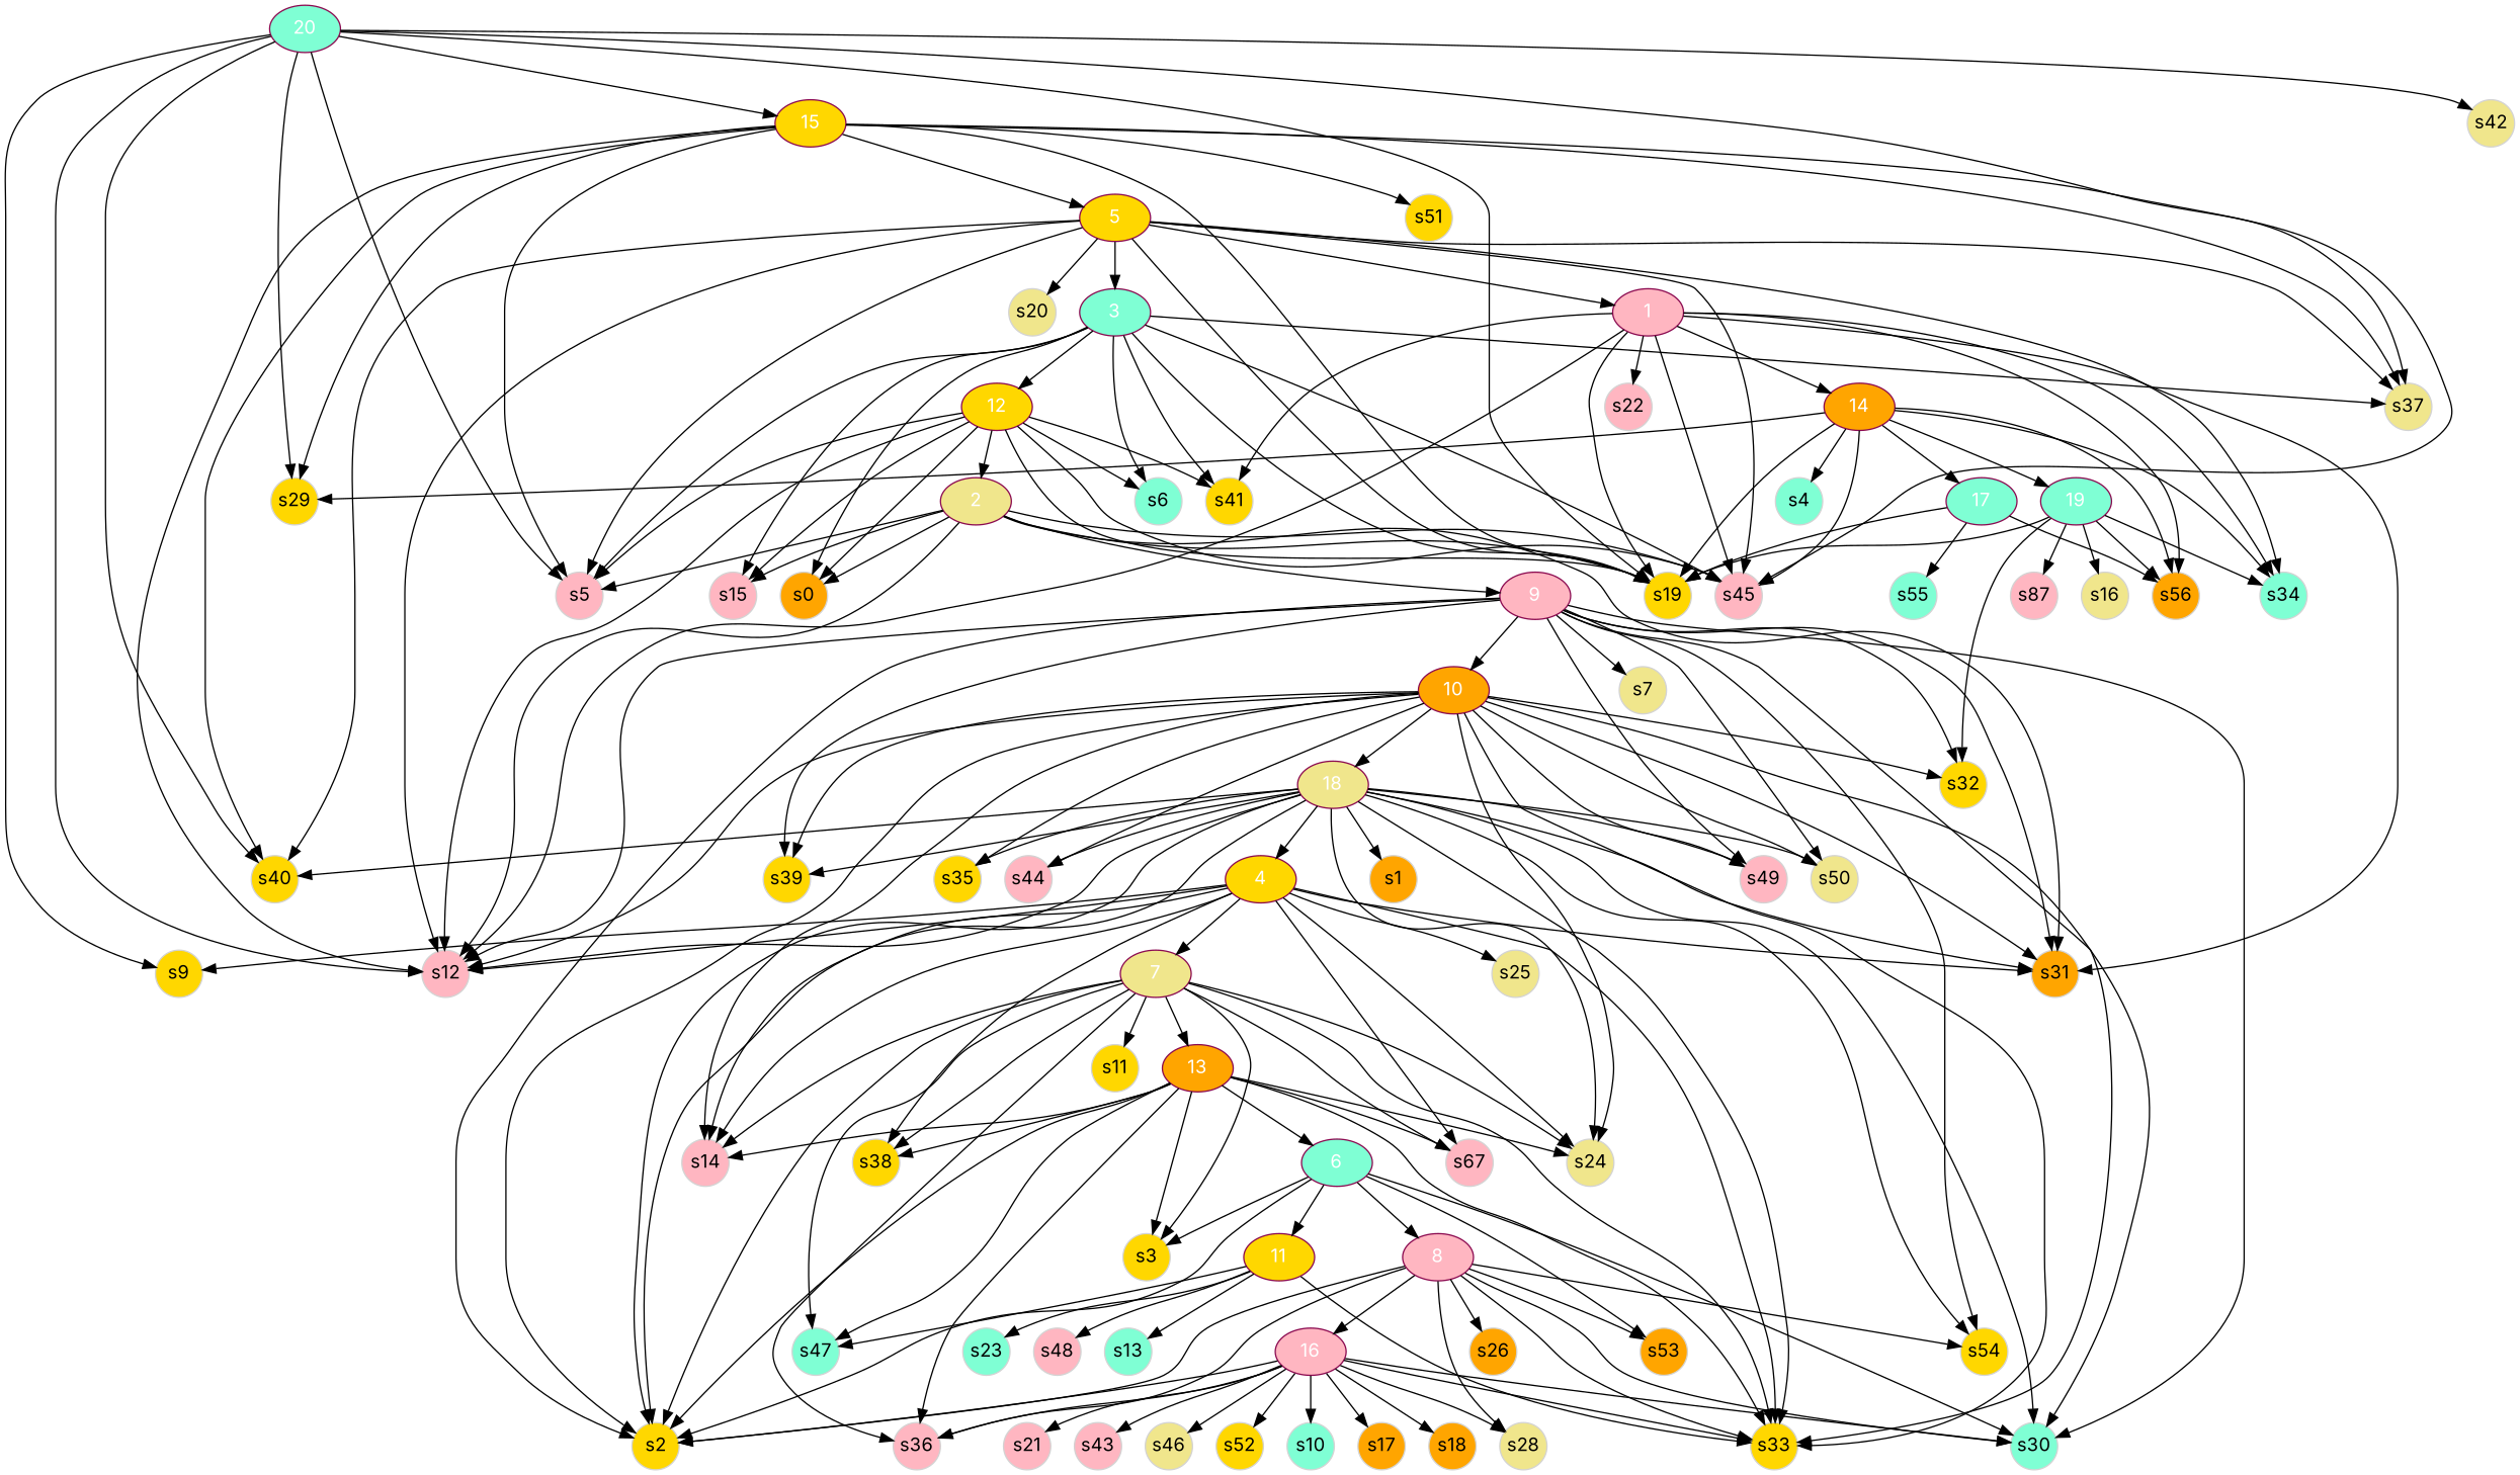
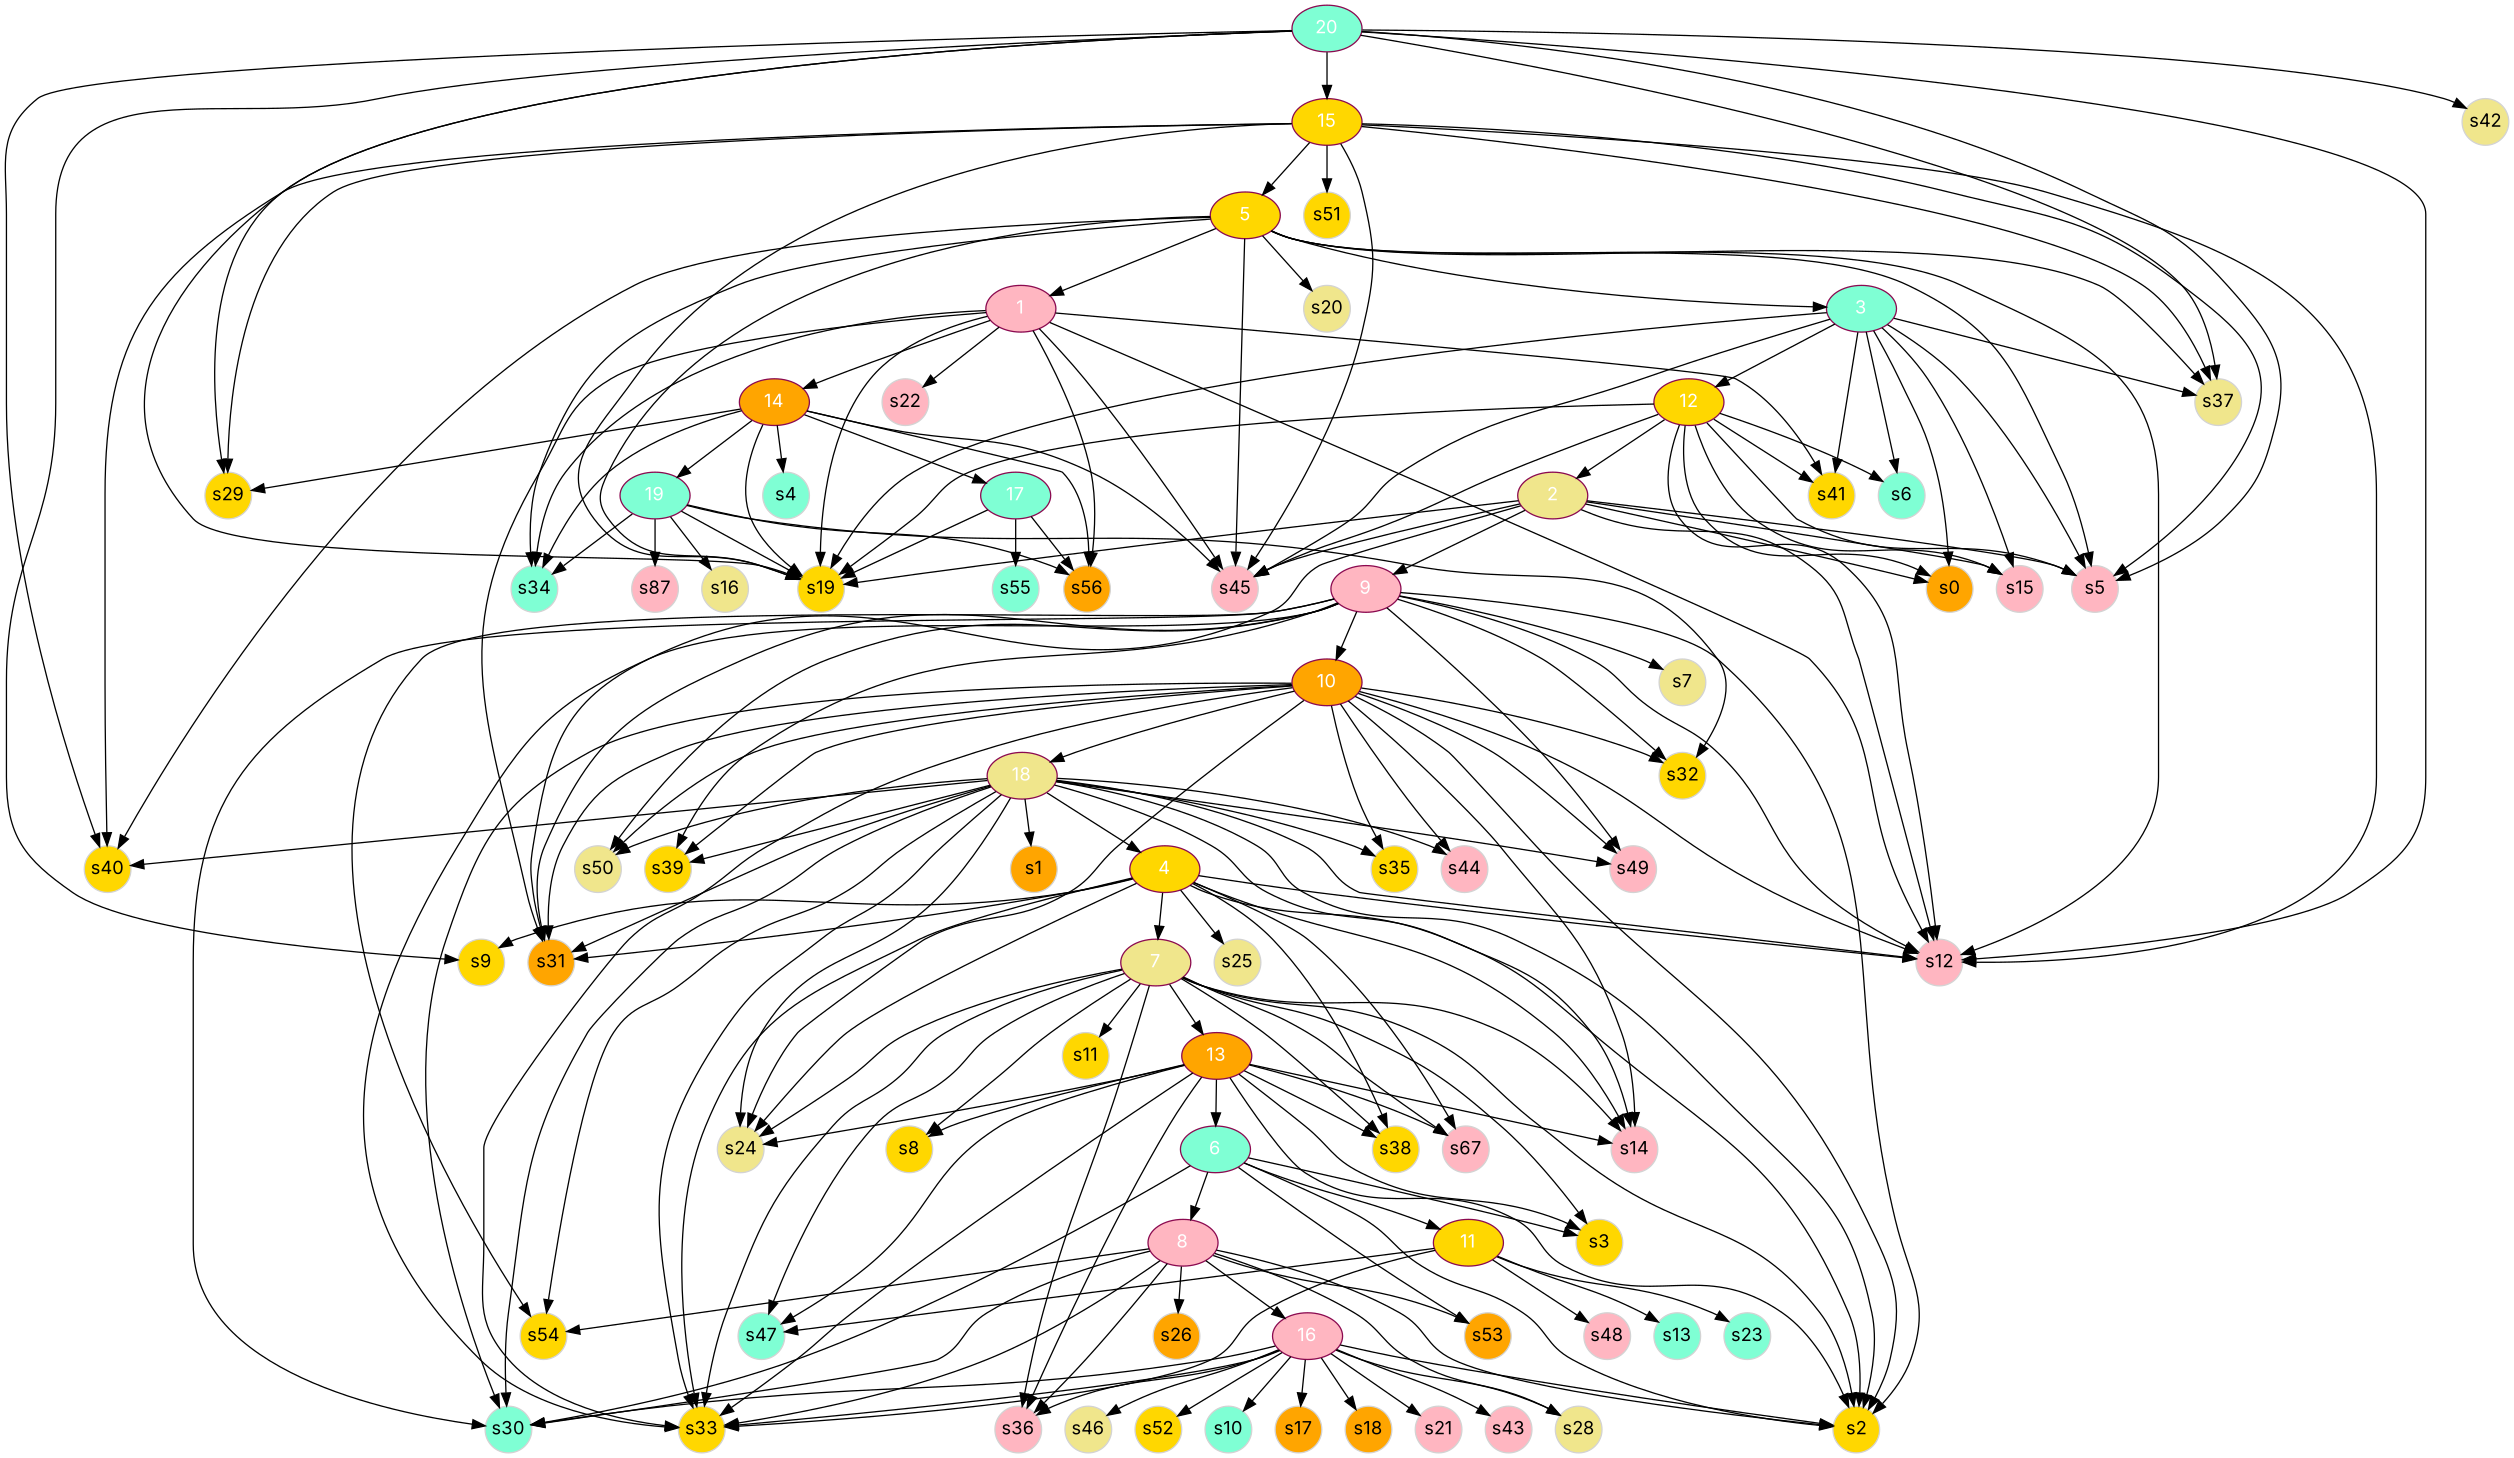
  digraph {
    fontname=Inter
    node [color=lightgrey fillcolor=gold fontcolor=black fontname=Inter style=filled fixedsize=true shape=circle]
    edge [fontname=Inter]
    5 [color=deeppink4 fontcolor=white fixedsize="" shape=""]
    1 [color=deeppink4 fillcolor=lightpink fontcolor=white fixedsize="" shape=""]
    3 [color=deeppink4 fillcolor=aquamarine fontcolor=white fixedsize="" shape=""]
    s12 [fillcolor=lightpink]
    s19
    s34 [fillcolor=aquamarine]
    s45 [fillcolor=lightpink]
    s5 [fillcolor=lightpink]
    s37 [fillcolor=khaki]
    s20 [fillcolor=khaki]
    s40
    14 [color=deeppink4 fillcolor=orange fontcolor=white fixedsize="" shape=""]
    s22 [fillcolor=lightpink]
    s31 [fillcolor=orange]
    s41
    s56 [fillcolor=orange]
    12 [color=deeppink4 fontcolor=white fixedsize="" shape=""]
    s0 [fillcolor=orange]
    s15 [fillcolor=lightpink]
    s6 [fillcolor=aquamarine]
    s29
    17 [color=deeppink4 fillcolor=aquamarine fontcolor=white fixedsize="" shape=""]
    19 [color=deeppink4 fillcolor=aquamarine fontcolor=white fixedsize="" shape=""]
    s4 [fillcolor=aquamarine]
    2 [color=deeppink4 fillcolor=khaki fontcolor=white fixedsize="" shape=""]
    9 [color=deeppink4 fillcolor=lightpink fontcolor=white fixedsize="" shape=""]
    s2
    s33
    s30 [fillcolor=aquamarine]
    s54
    s39
    s49 [fillcolor=lightpink]
    s50 [fillcolor=khaki]
    10 [color=deeppink4 fillcolor=orange fontcolor=white fixedsize="" shape=""]
    s7 [fillcolor=khaki]
    s32
    18 [color=deeppink4 fillcolor=khaki fontcolor=white fixedsize="" shape=""]
    4 [color=deeppink4 fontcolor=white fixedsize="" shape=""]
    s14 [fillcolor=lightpink]
    s24 [fillcolor=khaki]
    s35
    s44 [fillcolor=lightpink]
    s1 [fillcolor=orange]
    7 [color=deeppink4 fillcolor=khaki fontcolor=white fixedsize="" shape=""]
    s9
    s25 [fillcolor=khaki]
    s38
    n48 [fillcolor=lightpink label=s67]
    13 [color=deeppink4 fillcolor=orange fontcolor=white fixedsize="" shape=""]
    s3
+   s8
    s36 [fillcolor=lightpink]
    s47 [fillcolor=aquamarine]
    s11
    15 [color=deeppink4 fontcolor=white fixedsize="" shape=""]
    s51
    6 [color=deeppink4 fillcolor=aquamarine fontcolor=white fixedsize="" shape=""]
    8 [color=deeppink4 fillcolor=lightpink fontcolor=white fixedsize="" shape=""]
    11 [color=deeppink4 fontcolor=white fixedsize="" shape=""]
    s53 [fillcolor=orange]
    16 [color=deeppink4 fillcolor=lightpink fontcolor=white fixedsize="" shape=""]
    s26 [fillcolor=orange]
    s28 [fillcolor=khaki]
    s13 [fillcolor=aquamarine]
    s23 [fillcolor=aquamarine]
    s48 [fillcolor=lightpink]
    s10 [fillcolor=aquamarine]
    s17 [fillcolor=orange]
    s18 [fillcolor=orange]
    s21 [fillcolor=lightpink]
    s43 [fillcolor=lightpink]
    s46 [fillcolor=khaki]
    s52
    s55 [fillcolor=aquamarine]
    s16 [fillcolor=khaki]
    n76 [fillcolor=lightpink label=s87]
    20 [color=deeppink4 fillcolor=aquamarine fontcolor=white fixedsize="" shape=""]
    s42 [fillcolor=khaki]
    5 -> 1
    5 -> 3
    5 -> s12
    5 -> s19
    5 -> s34
    5 -> s45
    5 -> s5
    5 -> s37
    5 -> s20
    5 -> s40
    1 -> s12
    1 -> s19
    1 -> s34
    1 -> s45
    1 -> 14
    1 -> s22
    1 -> s31
    1 -> s41
    1 -> s56
    3 -> s19
    3 -> s45
    3 -> s5
    3 -> s37
    3 -> s41
    3 -> 12
    3 -> s0
    3 -> s15
    3 -> s6
    14 -> s19
    14 -> s34
    14 -> s45
    14 -> s56
    14 -> s29
    14 -> 17
    14 -> 19
    14 -> s4
    12 -> s12
    12 -> s19
    12 -> s45
    12 -> s5
    12 -> s41
    12 -> s0
    12 -> s15
    12 -> s6
    12 -> 2
    17 -> s19
    17 -> s56
    17 -> s55
    19 -> s19
    19 -> s34
    19 -> s56
    19 -> s32
    19 -> s16
    19 -> n76
    2 -> s12
    2 -> s19
    2 -> s45
    2 -> s5
    2 -> s31
    2 -> s0
    2 -> s15
    2 -> 9
    9 -> s12
    9 -> s31
    9 -> s2
    9 -> s33
    9 -> s30
    9 -> s54
    9 -> s39
    9 -> s49
    9 -> s50
    9 -> 10
    9 -> s7
    9 -> s32
    10 -> s12
    10 -> s31
    10 -> s2
    10 -> s33
    10 -> s30
    10 -> s39
    10 -> s49
    10 -> s50
    10 -> s32
    10 -> 18
    10 -> s14
    10 -> s24
    10 -> s35
    10 -> s44
    18 -> s12
    18 -> s40
    18 -> s31
    18 -> s2
    18 -> s33
    18 -> s30
    18 -> s54
    18 -> s39
    18 -> s49
    18 -> s50
    18 -> 4
    18 -> s14
    18 -> s24
    18 -> s35
    18 -> s44
    18 -> s1
    4 -> s12
    4 -> s31
    4 -> s2
    4 -> s33
    4 -> s14
    4 -> s24
    4 -> 7
    4 -> s9
    4 -> s25
    4 -> s38
    4 -> n48
    7 -> s2
    7 -> s33
    7 -> s14
    7 -> s24
    7 -> s38
    7 -> n48
    7 -> 13
    7 -> s3
+   7 -> s8
    7 -> s36
    7 -> s47
    7 -> s11
    13 -> s2
    13 -> s33
    13 -> s14
    13 -> s24
    13 -> s38
    13 -> n48
    13 -> s3
+   13 -> s8
    13 -> s36
    13 -> s47
    13 -> 6
    15 -> 5
    15 -> s12
    15 -> s19
    15 -> s45
    15 -> s5
    15 -> s37
    15 -> s40
    15 -> s29
    15 -> s51
    6 -> s2
    6 -> s30
    6 -> s3
    6 -> 8
    6 -> 11
    6 -> s53
    8 -> s2
    8 -> s33
    8 -> s30
    8 -> s54
    8 -> s36
    8 -> s53
    8 -> 16
    8 -> s26
    8 -> s28
    11 -> s33
    11 -> s47
    11 -> s13
    11 -> s23
    11 -> s48
    16 -> s2
    16 -> s33
    16 -> s30
    16 -> s36
    16 -> s28
    16 -> s10
    16 -> s17
    16 -> s18
    16 -> s21
    16 -> s43
    16 -> s46
    16 -> s52
    20 -> s12
    20 -> s19
    20 -> s5
    20 -> s37
    20 -> s40
    20 -> s29
    20 -> s9
    20 -> 15
    20 -> s42
  }
